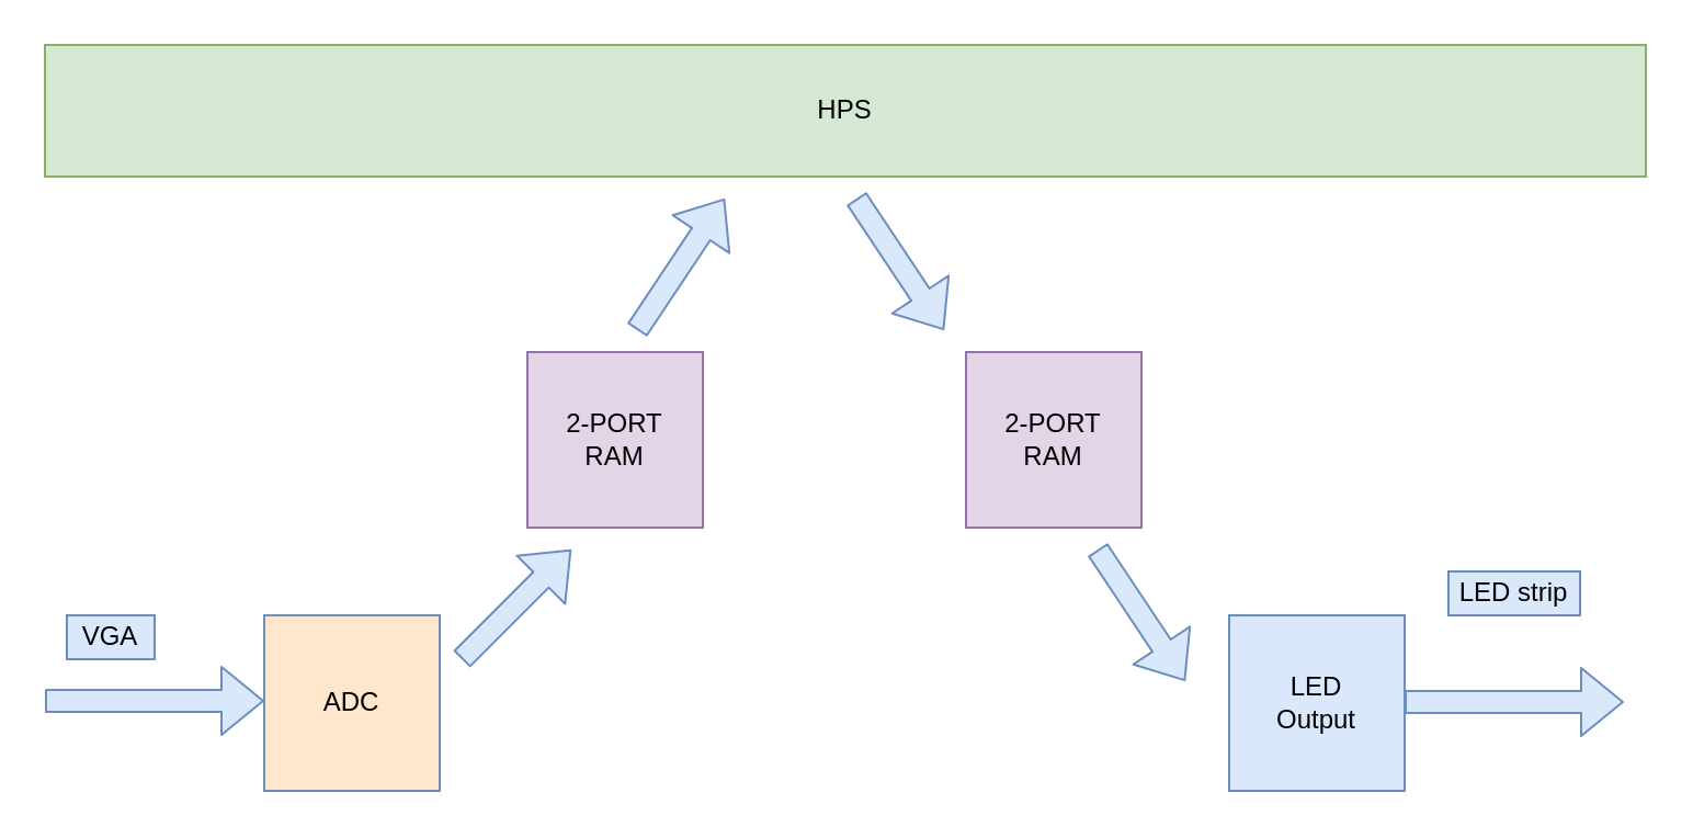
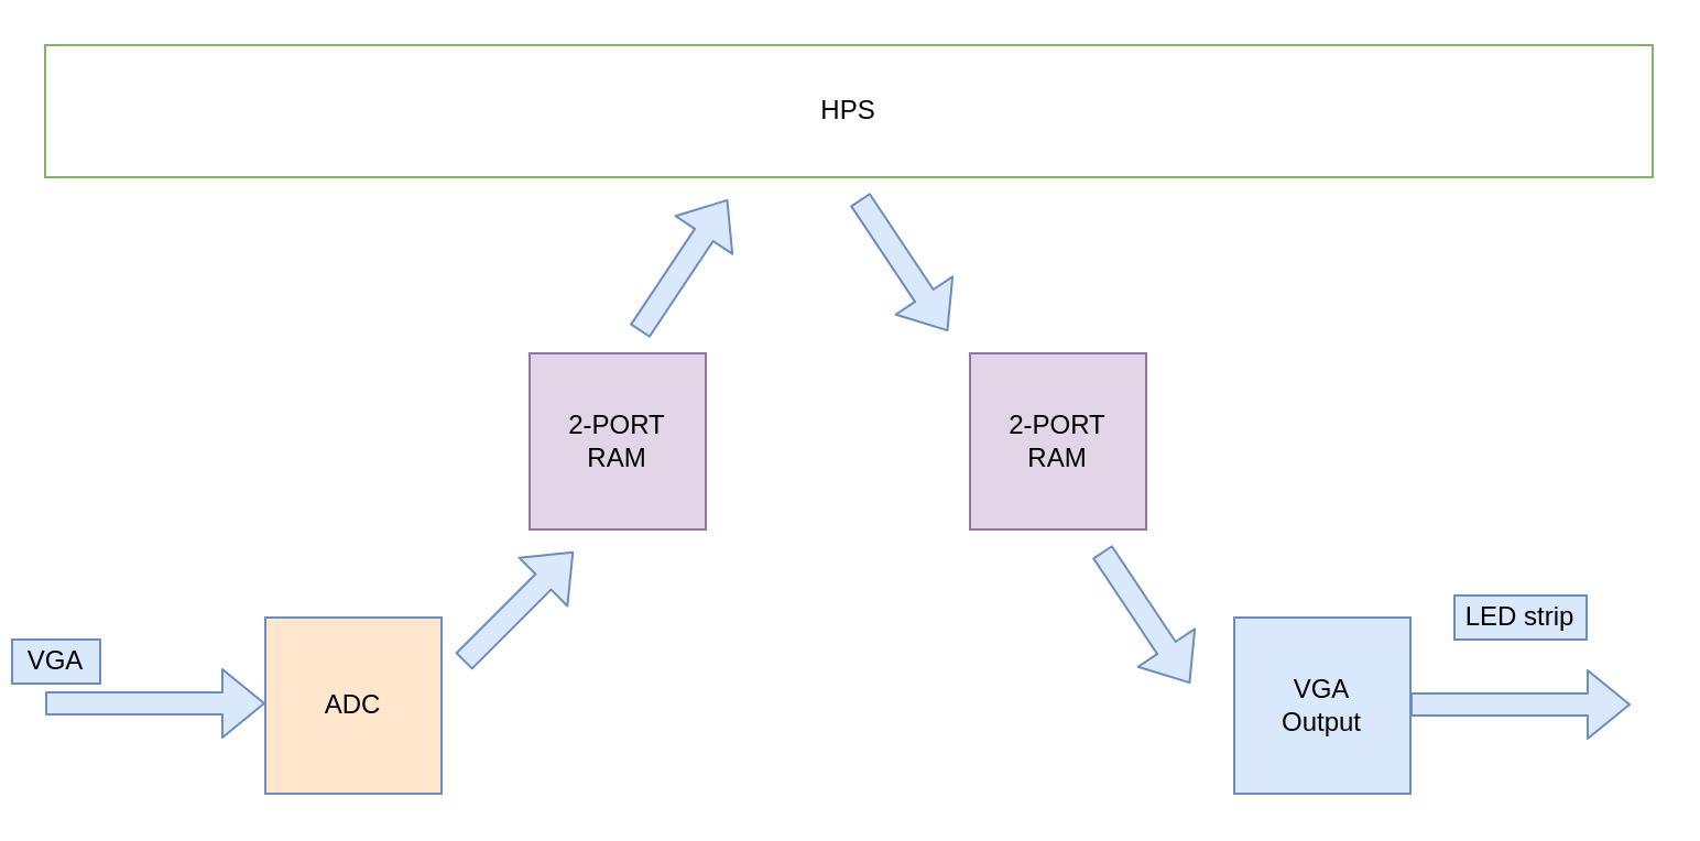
  <mxCell id="0" />
  <mxCell id="1" parent="0" />
  <mxCell id="2" value="" style="shape=flexArrow;endArrow=classic;html=1;fillColor=#dae8fc;strokeColor=#6c8ebf;" edge="1" parent="1"><mxGeometry width="50" height="50" relative="1" as="geometry"><mxPoint x="20" y="319" as="sourcePoint" /><mxPoint x="120" y="319" as="targetPoint" /></mxGeometry></mxCell>
  <mxCell id="3" value="ADC" style="whiteSpace=wrap;html=1;aspect=fixed;fillColor=#ffe6cc;strokeColor=#6c8ebf;" vertex="1" parent="1"><mxGeometry x="120" y="280" width="80" height="80" as="geometry" /></mxCell>
- <mxCell id="4" value="HPS" style="rounded=0;whiteSpace=wrap;html=1;fillColor=#d5e8d4;strokeColor=#82b366;" vertex="1" parent="1"><mxGeometry x="20" y="20" width="730" height="60" as="geometry" /></mxCell>
- <mxCell id="5" value="&lt;div&gt;LED&lt;/div&gt;&lt;div&gt;Output&lt;br&gt;&lt;/div&gt;" style="whiteSpace=wrap;html=1;aspect=fixed;fillColor=#dae8fc;strokeColor=#6c8ebf;" vertex="1" parent="1"><mxGeometry x="560" y="280" width="80" height="80" as="geometry" /></mxCell>
+ <mxCell id="4" value="HPS" style="rounded=0;whiteSpace=wrap;html=1;fillColor=#ffffff;strokeColor=#82b366;" vertex="1" parent="1"><mxGeometry x="20" y="20" width="730" height="60" as="geometry" /></mxCell>
+ <mxCell id="5" value="&lt;div&gt;VGA&lt;/div&gt;&lt;div&gt;Output&lt;br&gt;&lt;/div&gt;" style="whiteSpace=wrap;html=1;aspect=fixed;fillColor=#dae8fc;strokeColor=#6c8ebf;" vertex="1" parent="1"><mxGeometry x="560" y="280" width="80" height="80" as="geometry" /></mxCell>
  <mxCell id="6" value="&lt;div&gt;2-PORT&lt;/div&gt;&lt;div&gt;RAM&lt;br&gt;&lt;/div&gt;" style="whiteSpace=wrap;html=1;aspect=fixed;fillColor=#e1d5e7;strokeColor=#9673a6;" vertex="1" parent="1"><mxGeometry x="240" y="160" width="80" height="80" as="geometry" /></mxCell>
  <mxCell id="7" value="&lt;div&gt;2-PORT&lt;/div&gt;&lt;div&gt;RAM&lt;br&gt;&lt;/div&gt;" style="whiteSpace=wrap;html=1;aspect=fixed;fillColor=#e1d5e7;strokeColor=#9673a6;" vertex="1" parent="1"><mxGeometry x="440" y="160" width="80" height="80" as="geometry" /></mxCell>
  <mxCell id="8" value="" style="shape=flexArrow;endArrow=classic;html=1;fillColor=#dae8fc;strokeColor=#6c8ebf;" edge="1" parent="1"><mxGeometry width="50" height="50" relative="1" as="geometry"><mxPoint x="640" y="319.5" as="sourcePoint" /><mxPoint x="740" y="319.5" as="targetPoint" /></mxGeometry></mxCell>
  <mxCell id="9" value="" style="shape=flexArrow;endArrow=classic;html=1;fillColor=#dae8fc;strokeColor=#6c8ebf;" edge="1" parent="1"><mxGeometry width="50" height="50" relative="1" as="geometry"><mxPoint x="210" y="300" as="sourcePoint" /><mxPoint x="260" y="250" as="targetPoint" /></mxGeometry></mxCell>
  <mxCell id="10" value="" style="shape=flexArrow;endArrow=classic;html=1;fillColor=#dae8fc;strokeColor=#6c8ebf;" edge="1" parent="1"><mxGeometry width="50" height="50" relative="1" as="geometry"><mxPoint x="290" y="150" as="sourcePoint" /><mxPoint x="330" y="90" as="targetPoint" /></mxGeometry></mxCell>
  <mxCell id="11" value="" style="shape=flexArrow;endArrow=classic;html=1;fillColor=#dae8fc;strokeColor=#6c8ebf;" edge="1" parent="1"><mxGeometry width="50" height="50" relative="1" as="geometry"><mxPoint x="390" y="90" as="sourcePoint" /><mxPoint x="430" y="150" as="targetPoint" /></mxGeometry></mxCell>
  <mxCell id="12" value="" style="shape=flexArrow;endArrow=classic;html=1;fillColor=#dae8fc;strokeColor=#6c8ebf;" edge="1" parent="1"><mxGeometry width="50" height="50" relative="1" as="geometry"><mxPoint x="500" y="250" as="sourcePoint" /><mxPoint x="540" y="310" as="targetPoint" /></mxGeometry></mxCell>
- <mxCell id="13" value="VGA" style="text;html=1;strokeColor=#6c8ebf;fillColor=#dae8fc;align=center;verticalAlign=middle;whiteSpace=wrap;rounded=0;" vertex="1" parent="1"><mxGeometry x="30" y="280" width="40" height="20" as="geometry" /></mxCell>
- <mxCell id="14" value="LED strip" style="text;html=1;strokeColor=#6c8ebf;fillColor=#dae8fc;align=center;verticalAlign=middle;whiteSpace=wrap;rounded=0;" vertex="1" parent="1"><mxGeometry x="660" y="260" width="60" height="20" as="geometry" /></mxCell>
+ <mxCell id="13" value="VGA" style="text;html=1;strokeColor=#6c8ebf;fillColor=#dae8fc;align=center;verticalAlign=middle;whiteSpace=wrap;rounded=0;" vertex="1" parent="1"><mxGeometry x="5" y="290" width="40" height="20" as="geometry" /></mxCell>
+ <mxCell id="14" value="LED strip" style="text;html=1;strokeColor=#6c8ebf;fillColor=#dae8fc;align=center;verticalAlign=middle;whiteSpace=wrap;rounded=0;" vertex="1" parent="1"><mxGeometry x="660" y="270" width="60" height="20" as="geometry" /></mxCell>
